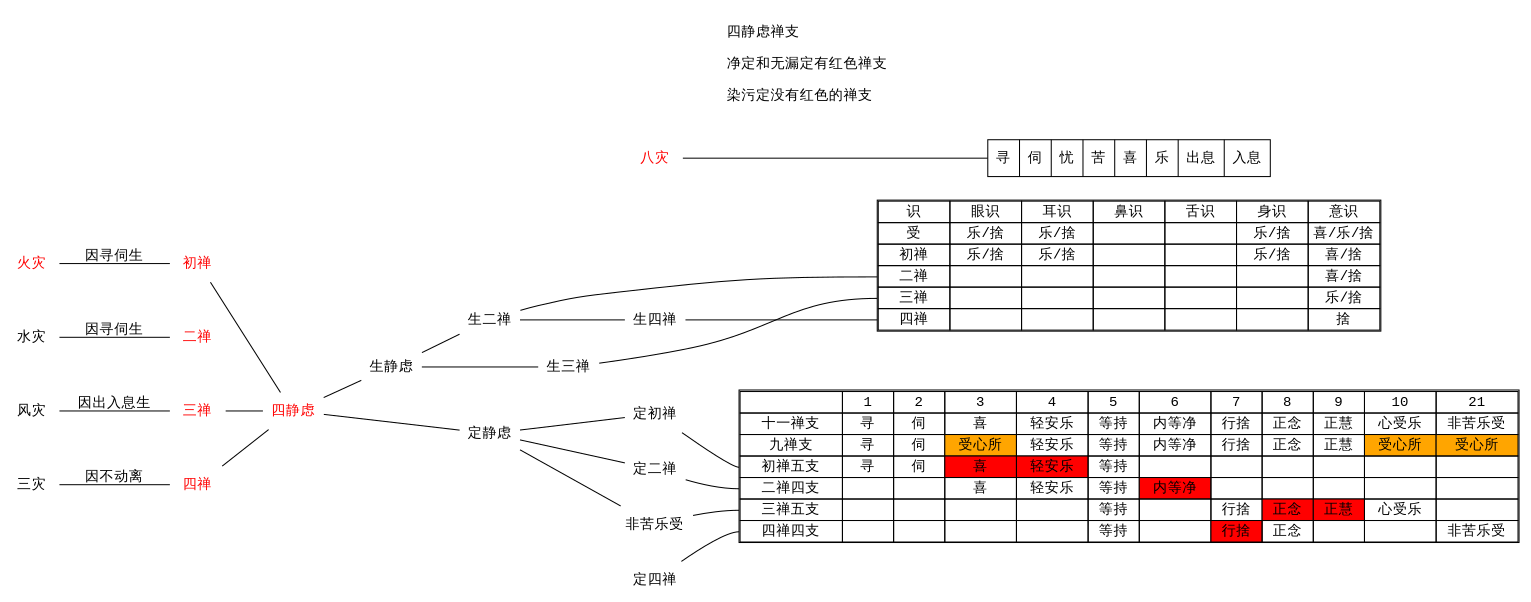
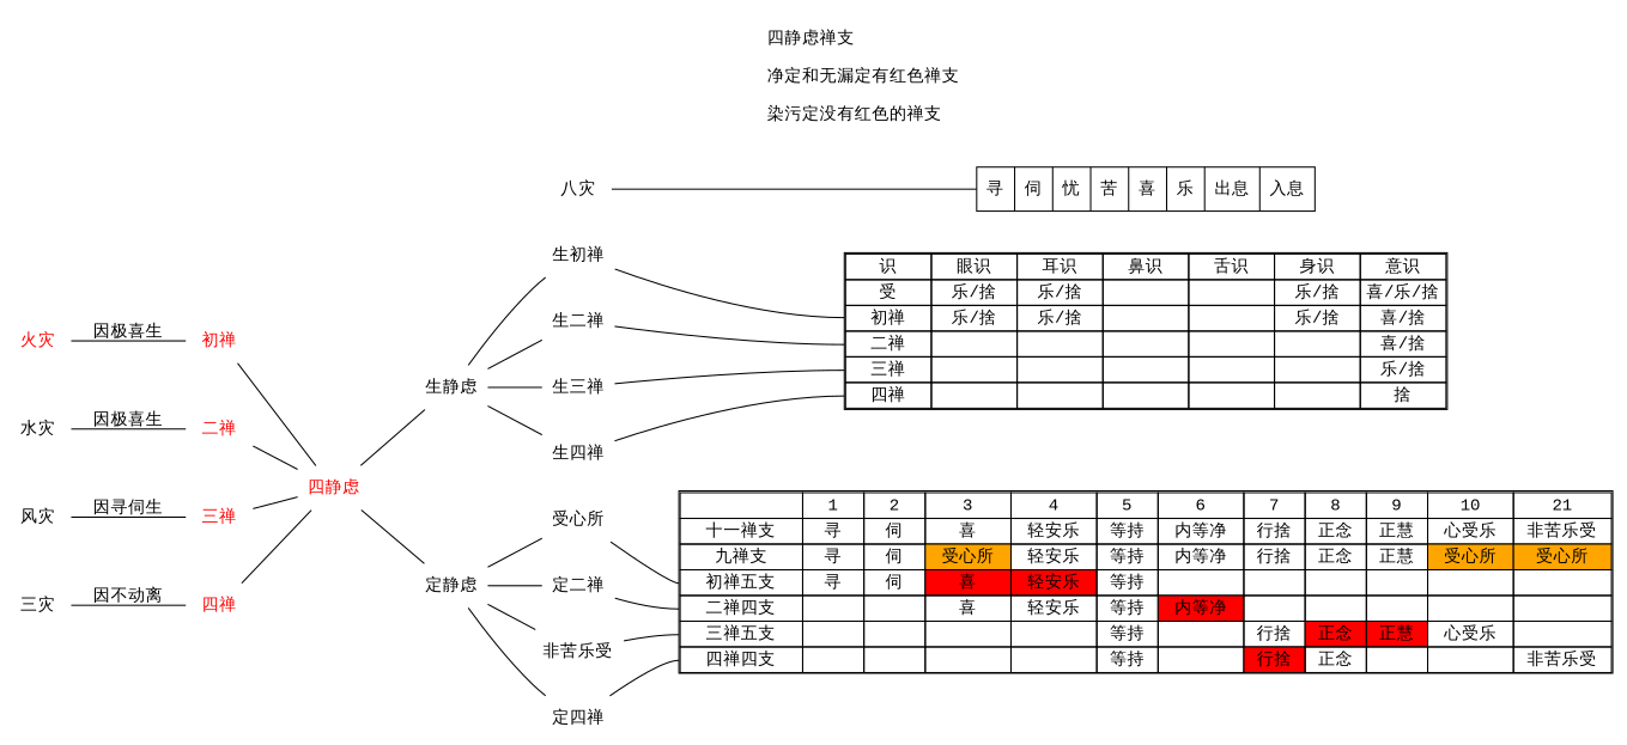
  graph {
    fontname="Liberation Mono"
    label="\n            四静虑禅支\l\n            净定和无漏定有红色禅支\l\n            染污定没有红色的禅支\l\n            "
    labelloc=t
    rankdir=LR
    splines=true
    node [fontname="Liberation Mono" shape=none]
    edge [fontname="Liberation Mono"]
    "初禅" [fontcolor=red]
    "二禅" [fontcolor=red]
    "三禅" [fontcolor=red]
    "四禅" [fontcolor=red]
    n5 [label=<            <table border='1' cellborder='1' cellspacing='0' >                 <tr>                     <td width='70' align='center'>识</td>                     <td width='70' align='center'>眼识</td>                     <td width='70' align='center'>耳识</td>                     <td width='70' align='center'>鼻识</td>                     <td width='70' align='center'>舌识</td>                     <td width='70' align='center'>身识</td>                     <td width='70' align='center'>意识</td>                 </tr>                 <tr>                     <td>受</td>                     <td>乐/捨</td>                     <td>乐/捨</td>                     <td></td>                     <td></td>                     <td>乐/捨</td>                     <td>喜/乐/捨</td>                 </tr>                 <tr>                     <td port='初禅'>初禅</td>                     <td>乐/捨</td>                     <td>乐/捨</td>                     <td> </td>                     <td> </td>                     <td>乐/捨</td>                     <td>喜/捨</td>                 </tr>                 <tr>                     <td port='二禅'>二禅</td>                     <td> </td>                     <td> </td>                     <td> </td>                     <td> </td>                     <td> </td>                     <td>喜/捨</td>                 </tr>                 <tr>                     <td port='三禅'>三禅</td>                     <td> </td>                     <td> </td>                     <td> </td>                     <td> </td>                     <td> </td>                     <td>乐/捨</td>                 </tr>                 <tr>                     <td port='四禅'>四禅</td>                     <td> </td>                     <td> </td>                     <td> </td>                     <td> </td>                     <td> </td>                     <td>捨</td>                 </tr>       </table>             >]
    n6 [label="{寻|伺|忧|苦|喜|乐|出息|入息}" shape=record]
    n7 [label=<            <table border='1' cellborder='1' cellspacing='0' >                 <tr>                     <td width='100' align='center'></td>                     <td width='50'  align='center'>1</td>                     <td width='50'  align='center'>2</td>                     <td width='70'  align='center'>3</td>                     <td width='70'  align='center'>4</td>                     <td width='50'  align='center'>5</td>                     <td width='70'  align='center'>6</td>                     <td width='50'  align='center'>7</td>                     <td width='50'  align='center'>8</td>                     <td width='50'  align='center'>9</td>                     <td width='70'  align='center'>10</td>                     <td width='80'  align='center'>21</td>                 </tr>                 <tr>                     <td>十一禅支</td>                     <td>寻</td>                     <td>伺</td>                     <td>喜</td>                     <td>轻安乐</td>                     <td>等持</td>                     <td>内等净</td>                     <td>行捨</td>                     <td>正念</td>                     <td>正慧</td>                     <td>心受乐</td>                     <td>非苦乐受</td>                 </tr>                 <tr>                     <td>九禅支</td>                     <td>寻</td>                     <td>伺</td>                     <td bgcolor='orange'>受心所</td>                     <td>轻安乐</td>                     <td>等持</td>                     <td>内等净</td>                     <td>行捨</td>                     <td>正念</td>                     <td>正慧</td>                     <td bgcolor='orange'>受心所</td>                     <td bgcolor='orange'>受心所</td>                 </tr>                 <tr>                     <td port='初禅五支'>初禅五支</td>                     <td>寻</td>                     <td>伺</td>                     <td bgcolor='red'>喜</td>                     <td bgcolor='red'>轻安乐</td>                     <td>等持</td>                     <td> </td>                     <td> </td>                     <td> </td>                     <td> </td>                     <td> </td>                     <td> </td>                 </tr>                 <tr>                     <td port='二禅四支'>二禅四支</td>                     <td> </td>                     <td> </td>                     <td>喜</td>                     <td>轻安乐</td>                     <td>等持</td>                     <td bgcolor='red'>内等净</td>                     <td> </td>                     <td> </td>                     <td> </td>                     <td> </td>                     <td> </td>                 </tr>                 <tr>                    <td port='三禅五支'>三禅五支</td>                     <td> </td>                     <td> </td>                     <td> </td>                     <td> </td>                     <td>等持</td>                     <td> </td>                     <td>行捨</td>                     <td bgcolor='red'>正念</td>                     <td bgcolor='red'>正慧</td>                     <td>心受乐</td>                     <td> </td>                 </tr>                 <tr>                     <td port='四禅四支'>四禅四支</td>                     <td> </td>                     <td> </td>                     <td> </td>                     <td> </td>                     <td>等持</td>                     <td> </td>                     <td bgcolor='red'>行捨</td>                     <td>正念</td>                     <td> </td>                     <td> </td>                     <td>非苦乐受</td>                 </tr>       </table>             >]
    "四静虑" [fontcolor=red]
    "生静虑"
    "定静虑"
+   "生初禅"
    "生二禅"
    "生三禅"
    "生四禅"
-   "定初禅"
+   "定初禅" [label="受心所"]
    "定二禅"
    n17 [label="非苦乐受"]
    "定四禅"
    "火灾" [fontcolor=red]
    "水灾"
    "风灾"
    "三灾"
-   "八灾" [fontcolor=red]
+   "八灾"
    subgraph sub_1 {
      rank=same
      "初禅"
      "二禅"
      "三禅"
      "四禅"
    }
    subgraph sub_2 {
      rank=same
      n5
      n6
      n7
    }
    "初禅" -- "二禅" [style=invis]
    "初禅" -- "四静虑"
    "二禅" -- "三禅" [style=invis]
+   "二禅" -- "四静虑"
    "三禅" -- "四禅" [style=invis]
    "三禅" -- "四静虑"
    "四禅" -- "四静虑"
    "四静虑" -- "生静虑"
    "四静虑" -- "定静虑"
+   "生静虑" -- "生初禅"
    "生静虑" -- "生二禅"
    "生静虑" -- "生三禅"
-   "生二禅" -- "生四禅"
+   "生静虑" -- "生四禅"
    "定静虑" -- "定初禅"
    "定静虑" -- "定二禅"
    "定静虑" -- n17
+   "定静虑" -- "定四禅"
+   "生初禅" -- n5 [headport="初禅"]
    "生二禅" -- n5 [headport="二禅"]
    "生三禅" -- n5 [headport="三禅"]
    "生四禅" -- n5 [headport="四禅"]
    "定初禅" -- n7 [headport="初禅五支"]
    "定二禅" -- n7 [headport="二禅四支"]
    n17 -- n7 [headport="三禅五支"]
    "定四禅" -- n7 [headport="四禅四支"]
-   "火灾" -- "初禅" [label="因寻伺生"]
-   "水灾" -- "二禅" [label="因寻伺生"]
-   "风灾" -- "三禅" [label="因出入息生"]
+   "火灾" -- "初禅" [label="因极喜生"]
+   "水灾" -- "二禅" [label="因极喜生"]
+   "风灾" -- "三禅" [label="因寻伺生"]
    "三灾" -- "四禅" [label="因不动离"]
    "八灾" -- n6
  }
